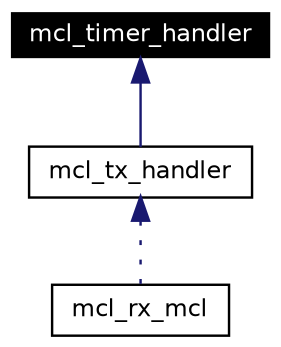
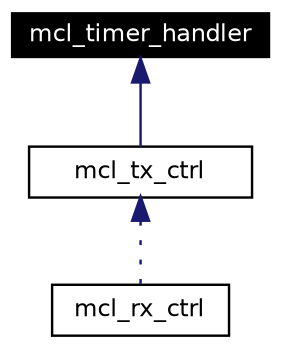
  digraph {
    node [color=black fontname=Helvetica fontsize=10 shape=record]
    edge [color=midnightblue dir=back fontname=Helvetica fontsize=10 labelfontname=Helvetica labelfontsize=10]
    n1 [color=white fillcolor=black fontcolor=white height=0.2 label=mcl_timer_handler style=filled width=0.4]
-   n2 [height=0.2 label=mcl_tx_handler width=0.4]
-   n3 [height=0.2 label=mcl_rx_mcl width=0.4]
+   n2 [height=0.2 label=mcl_tx_ctrl width=0.4]
+   n3 [height=0.2 label=mcl_rx_ctrl width=0.4]
    n1 -> n2 [style=solid]
    n2 -> n3 [style=dotted]
  }
